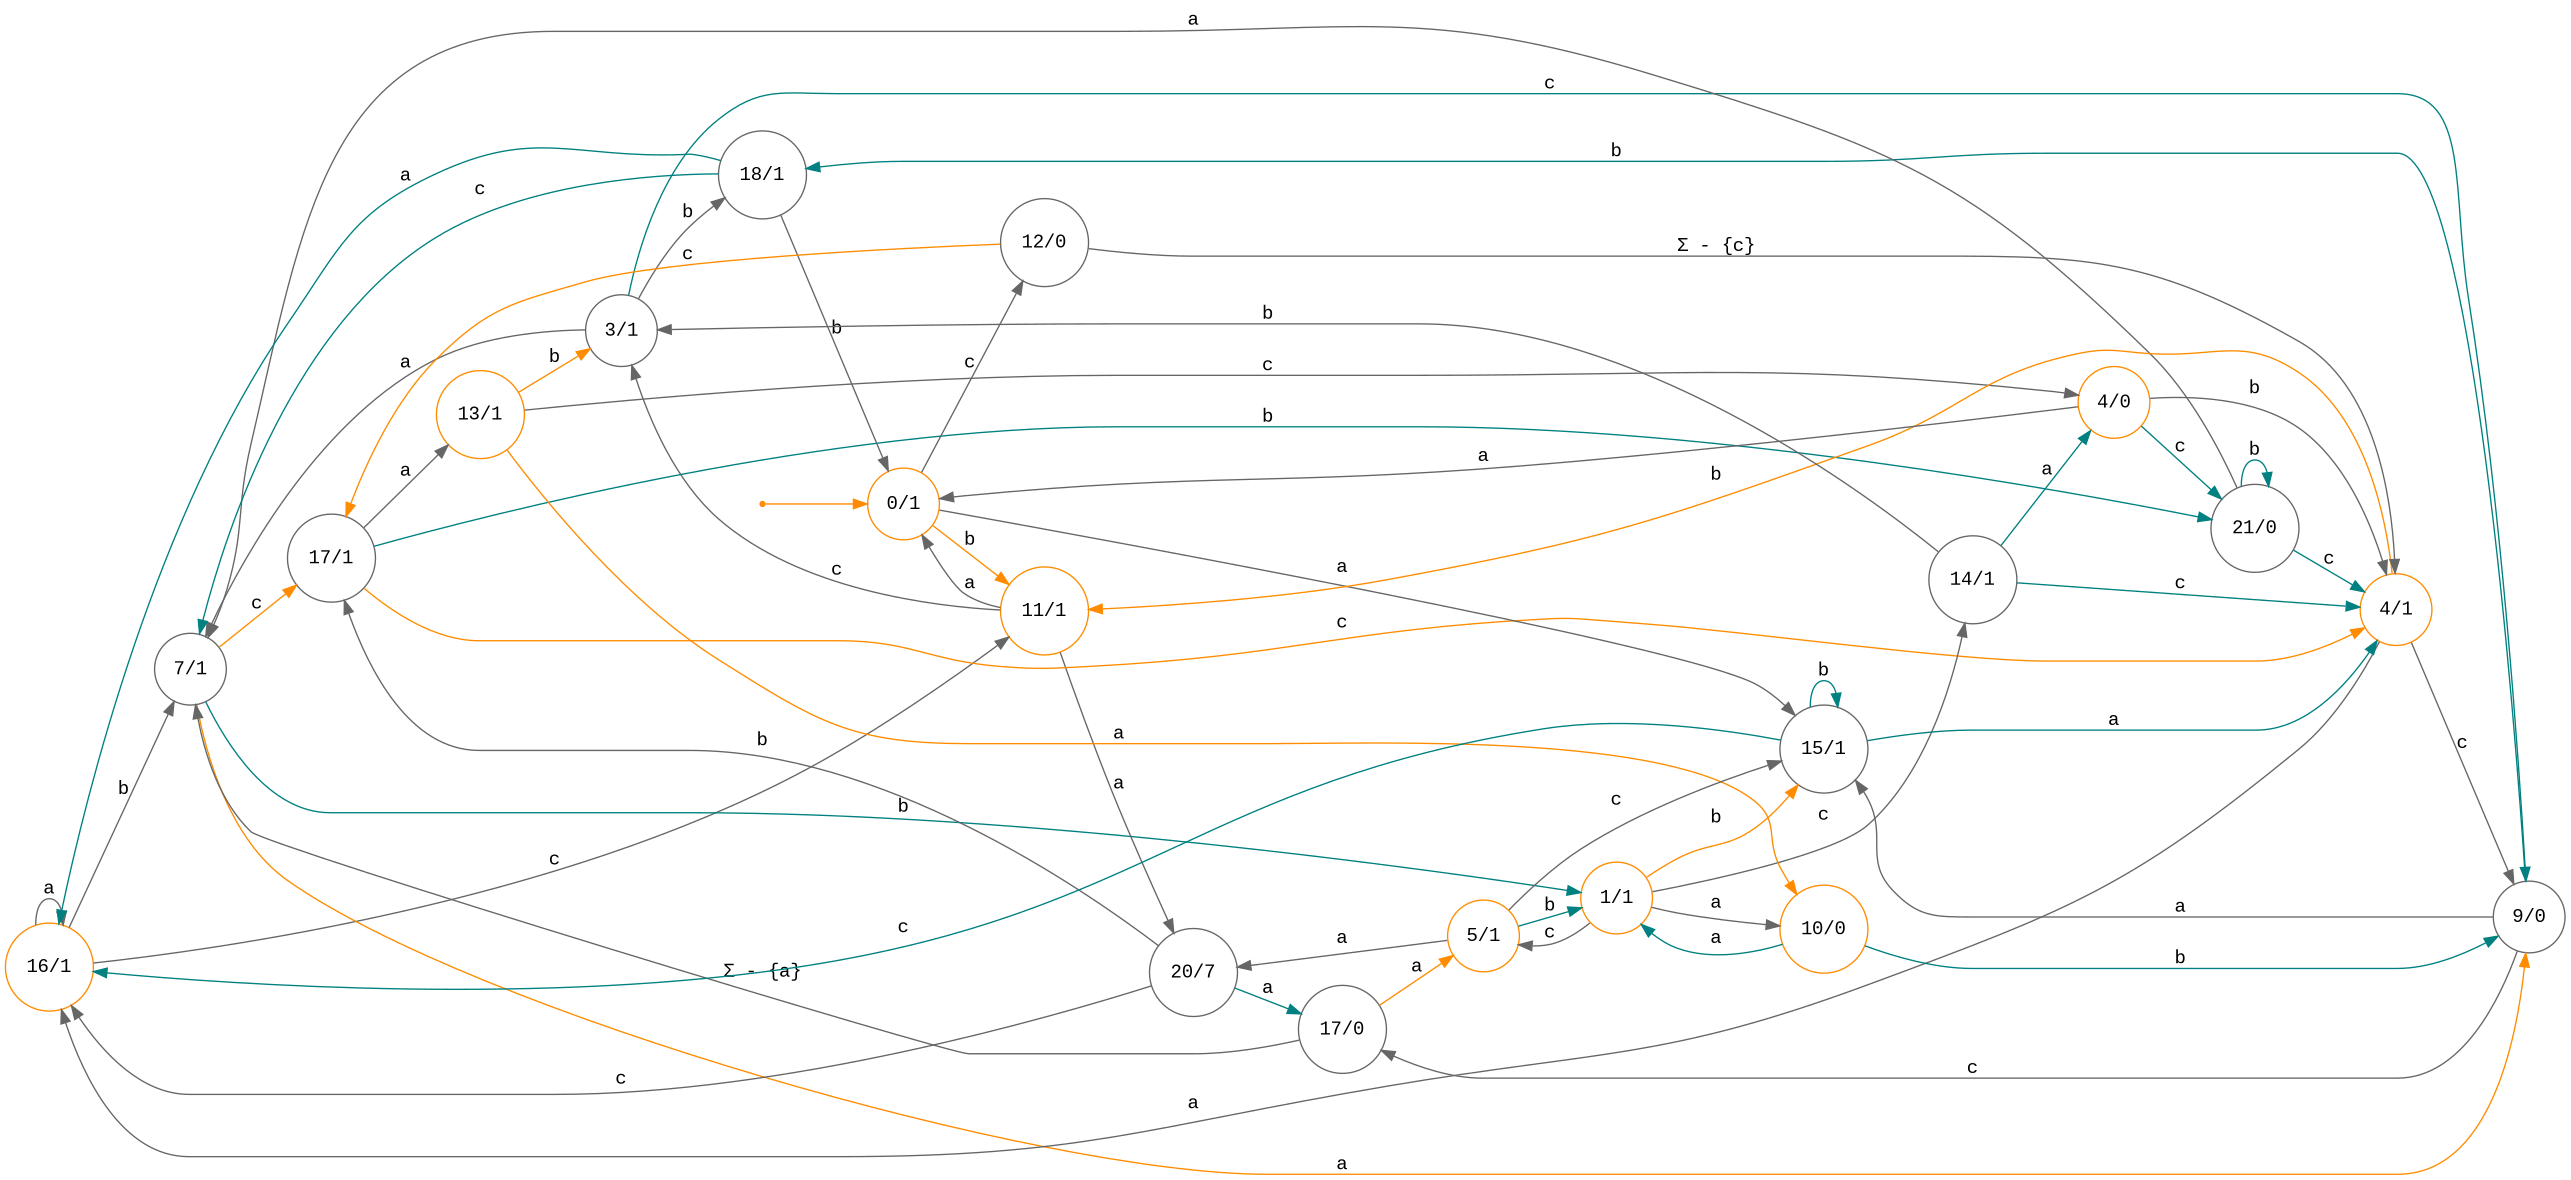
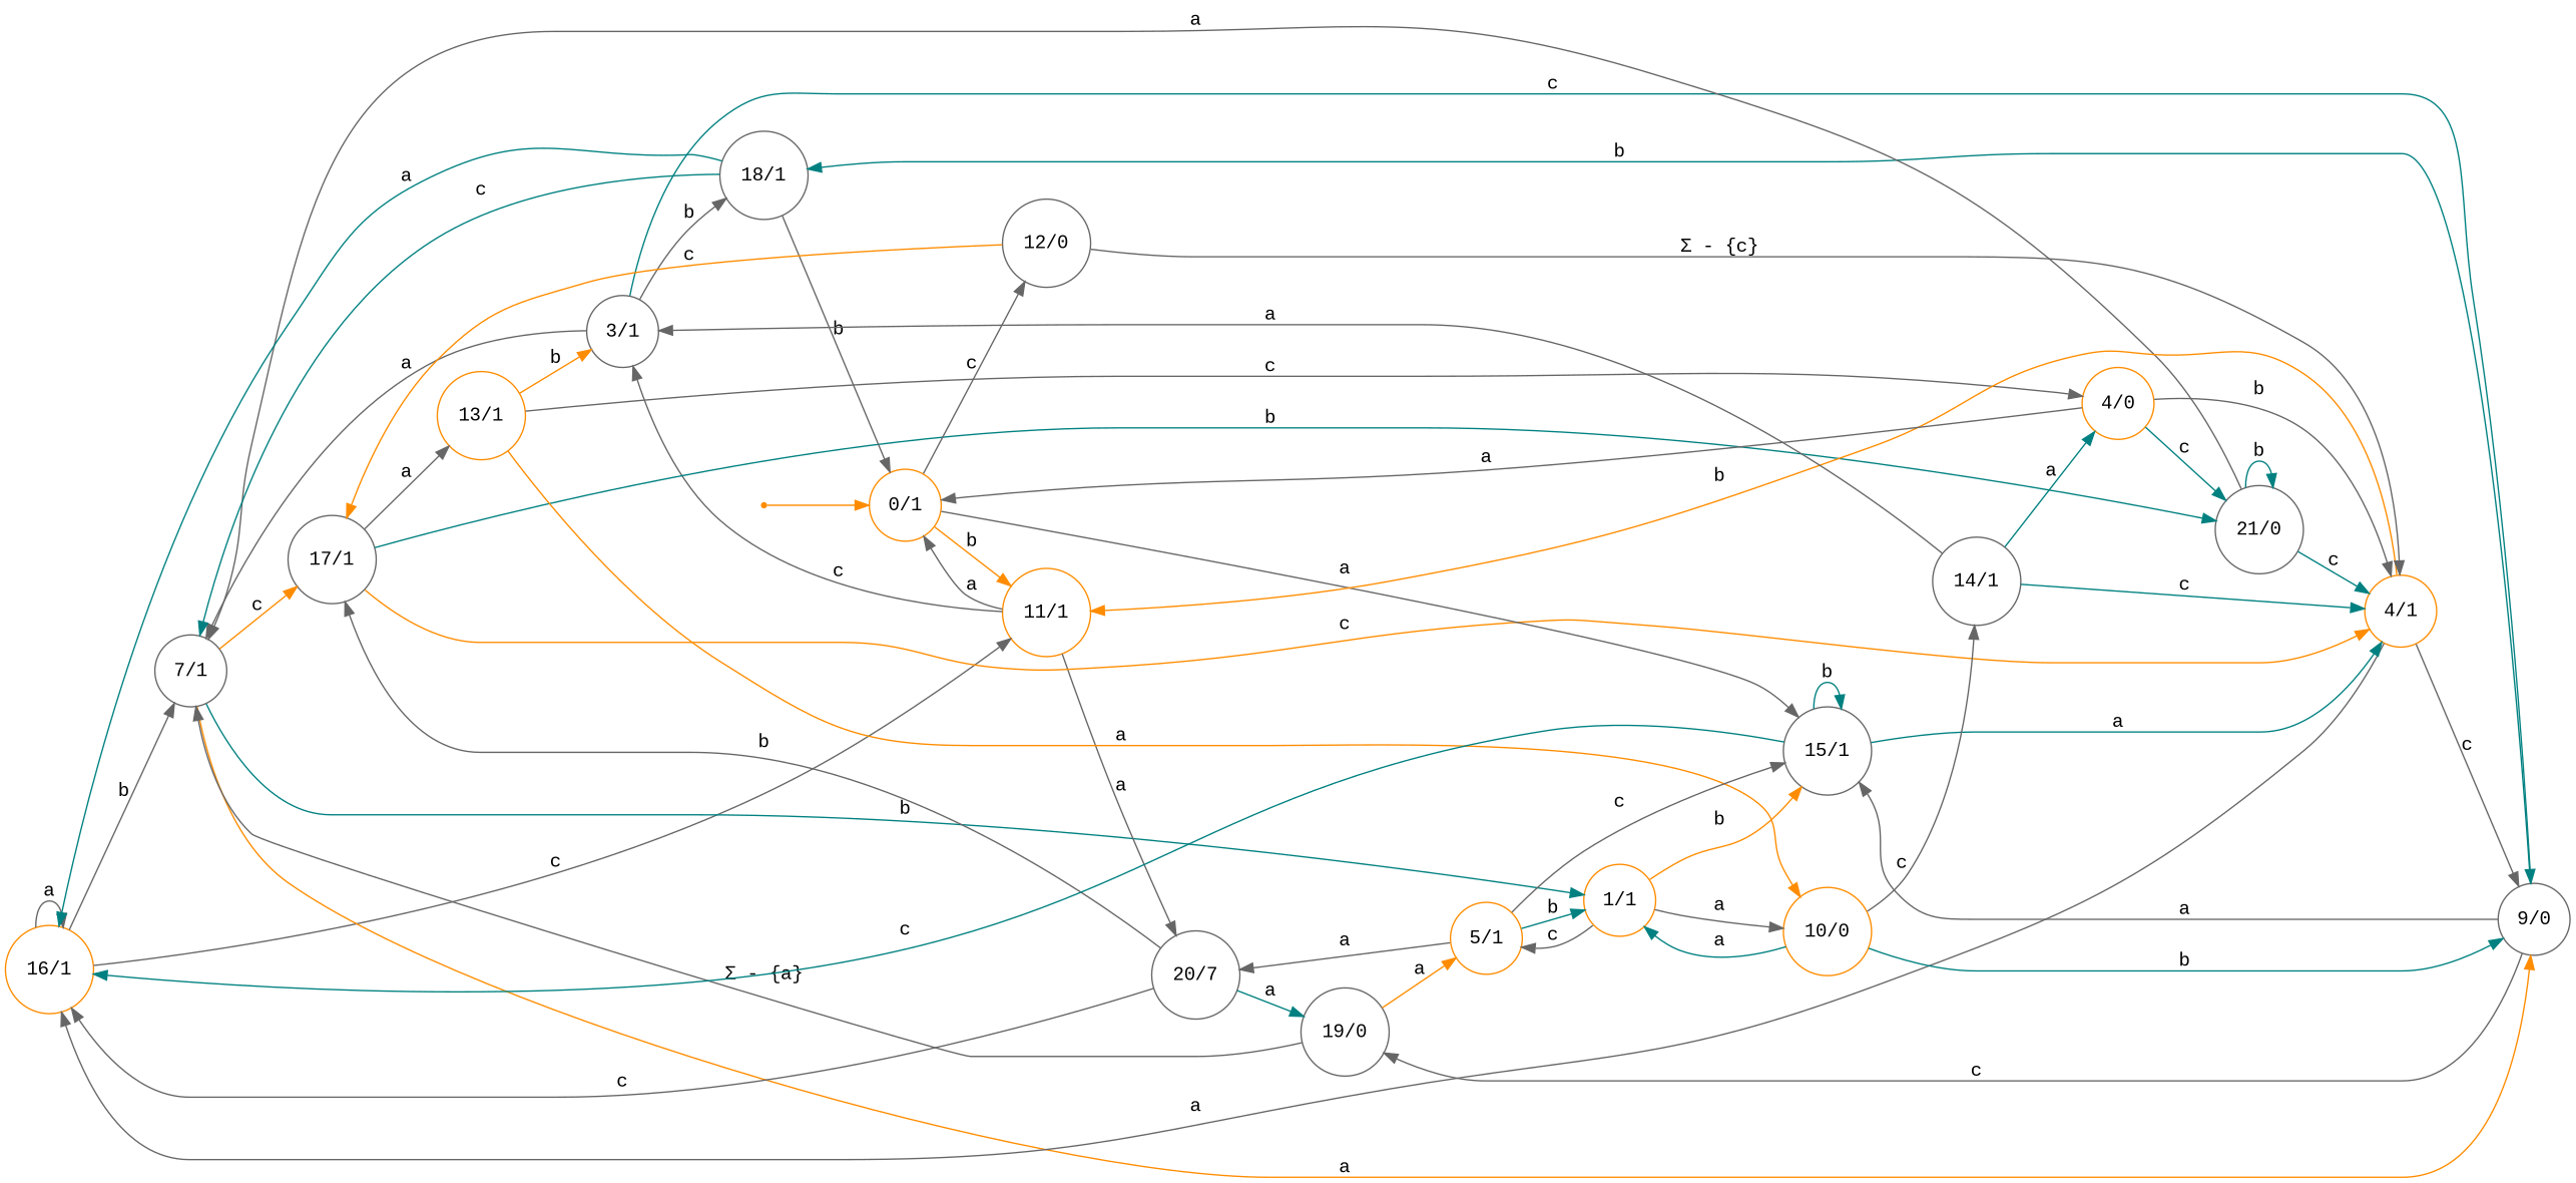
  digraph {
    fontname="Liberation Mono"
    rankdir=LR
    node [color=gray40 fontname="Liberation Mono" shape=circle]
    edge [color=gray40 fontname="Liberation Mono"]
    n1 [color=darkorange label="16/1"]
    n2 [label="7/1"]
    n3 [color=darkorange label="11/1"]
    n4 [label="17/1"]
    n5 [label="9/0"]
    n6 [color=darkorange label="1/1"]
    n7 [color=darkorange label="0/1"]
    n8 [label="3/1"]
    n9 [label="20/7"]
    n10 [color=darkorange label="13/1"]
    n11 [label="21/0"]
    n12 [color=darkorange label="4/1"]
-   n13 [label="17/0"]
+   n13 [label="19/0"]
    n14 [label="15/1"]
    n15 [label="18/1"]
    n16 [color=darkorange label="10/0"]
    n17 [color=darkorange label="5/1"]
    n18 [label="12/0"]
    n19 [color=darkorange label="4/0"]
    n20 [label="14/1"]
    start [color=darkorange shape=point]
    n1 -> n1 [label=a]
    n1 -> n2 [label=b]
    n1 -> n3 [label=c]
    n2 -> n4 [color=darkorange label=c]
    n2 -> n5 [color=darkorange label=a]
    n2 -> n6 [color=teal label=b]
    n3 -> n7 [label=a]
    n3 -> n8 [label=c]
    n3 -> n9 [label=a]
    n4 -> n10 [label=a]
    n4 -> n11 [color=teal label=b]
    n4 -> n12 [color=darkorange label=c]
    n5 -> n13 [label=c]
    n5 -> n14 [label=a]
    n5 -> n15 [color=teal label=b]
    n6 -> n14 [color=darkorange label=b]
    n6 -> n16 [label=a]
    n6 -> n17 [label=c]
    n7 -> n3 [color=darkorange label=b]
    n7 -> n14 [label=a]
    n7 -> n18 [label=c]
    n8 -> n2 [label=a]
    n8 -> n5 [color=teal label=c]
    n8 -> n15 [label=b]
    n9 -> n1 [label=c]
    n9 -> n4 [label=b]
    n9 -> n13 [color=teal label=a]
    n10 -> n8 [color=darkorange label=b]
    n10 -> n16 [color=darkorange label=a]
    n10 -> n19 [label=c]
    n11 -> n2 [label=a]
    n11 -> n11 [color=teal label=b]
    n11 -> n12 [color=teal label=c]
    n12 -> n1 [label=a]
    n12 -> n3 [color=darkorange label=b]
    n12 -> n5 [label=c]
    n13 -> n2 [label="Σ - {a}"]
    n13 -> n17 [color=darkorange label=a]
    n14 -> n1 [color=teal label=c]
    n14 -> n12 [color=teal label=a]
    n14 -> n14 [color=teal label=b]
    n15 -> n1 [color=teal label=a]
    n15 -> n2 [color=teal label=c]
    n15 -> n7 [label=b]
    n16 -> n5 [color=teal label=b]
    n16 -> n6 [color=teal label=a]
-   n6 -> n20 [label=c]
+   n16 -> n20 [label=c]
    n17 -> n6 [color=teal label=b]
    n17 -> n9 [label=a]
    n17 -> n14 [label=c]
    n18 -> n4 [color=darkorange label=c]
    n18 -> n12 [label="Σ - {c}"]
    n19 -> n7 [label=a]
    n19 -> n11 [color=teal label=c]
    n19 -> n12 [label=b]
-   n20 -> n8 [label=b]
+   n20 -> n8 [label=a]
    n20 -> n12 [color=teal label=c]
    n20 -> n19 [color=teal label=a]
    start -> n7 [color=darkorange]
  }
